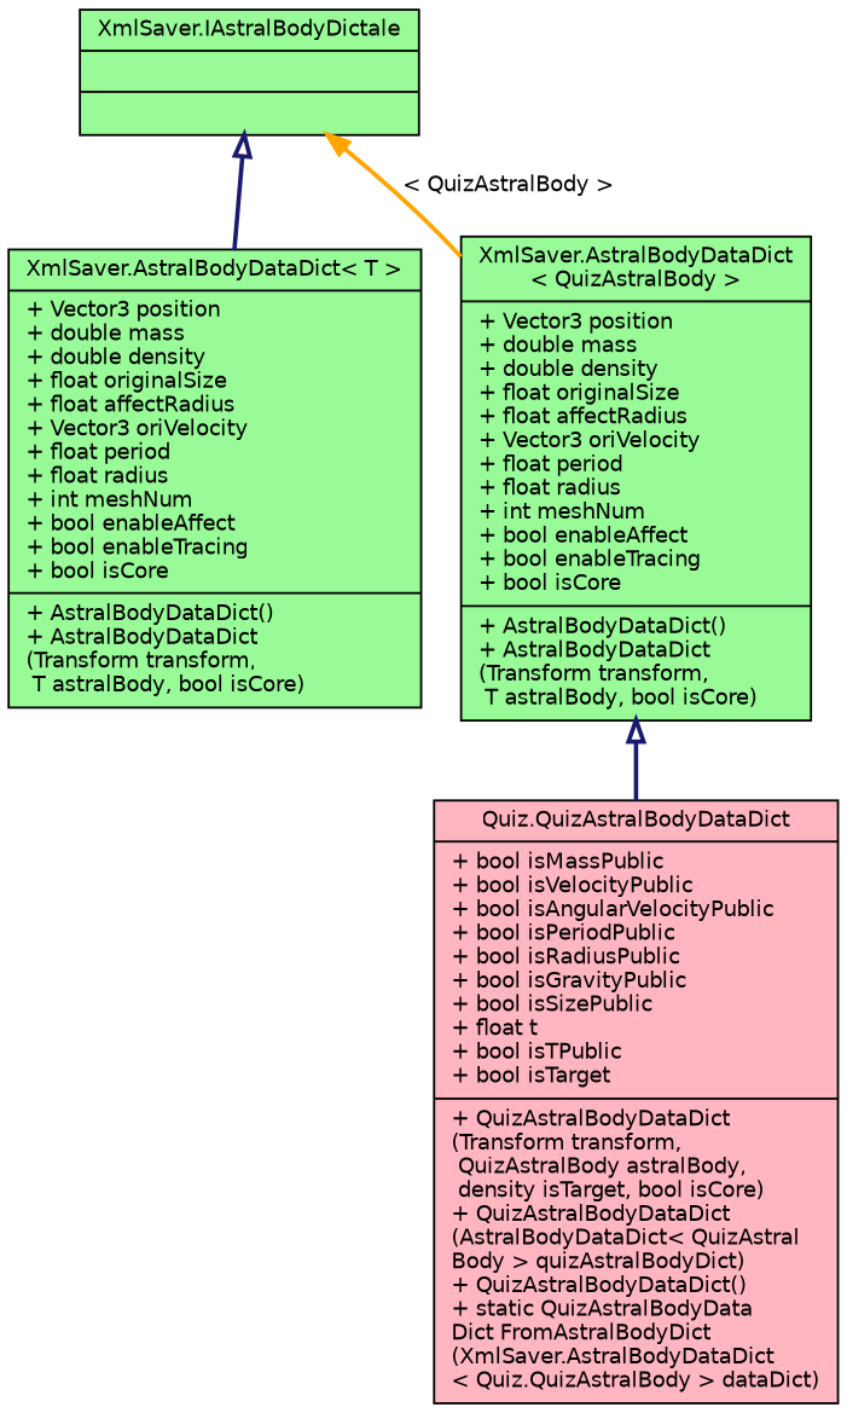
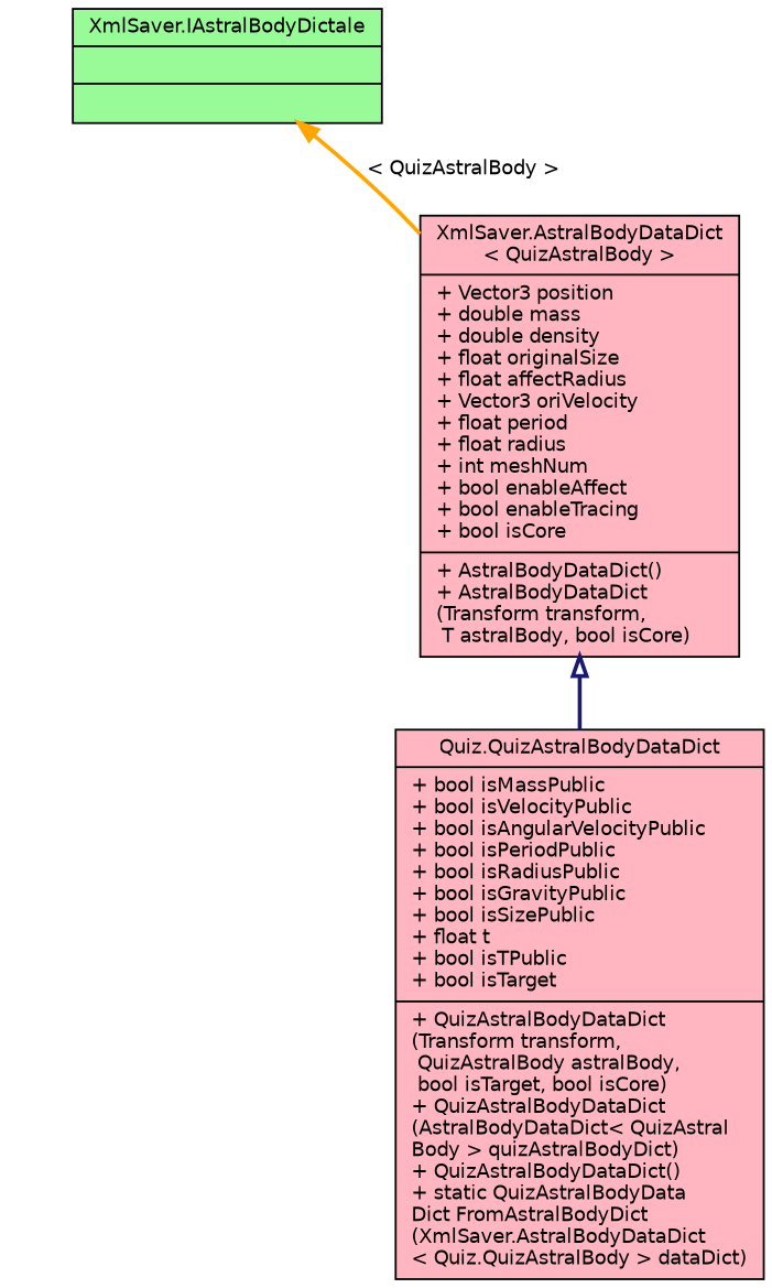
  digraph {
    node [color=black fillcolor=palegreen fontname=Helvetica fontsize=10 shape=record style=filled]
    edge [arrowtail=onormal color=midnightblue dir=back fontname=Helvetica fontsize=10 labelfontname=Helvetica labelfontsize=10 style=bold]
    n1 [fontcolor=black height=0.2 label="{XmlSaver.IAstralBodyDictale\n||}" width=0.4]
-   n2 [height=0.2 label="{XmlSaver.AstralBodyDataDict\< T \>\n|+ Vector3 position\l+ double mass\l+ double density\l+ float originalSize\l+ float affectRadius\l+ Vector3 oriVelocity\l+ float period\l+ float radius\l+ int meshNum\l+ bool enableAffect\l+ bool enableTracing\l+ bool isCore\l|+  AstralBodyDataDict()\l+  AstralBodyDataDict\l(Transform transform,\l T astralBody, bool isCore)\l}" width=0.4]
-   n3 [height=0.2 label="{XmlSaver.AstralBodyDataDict\l\< QuizAstralBody \>\n|+ Vector3 position\l+ double mass\l+ double density\l+ float originalSize\l+ float affectRadius\l+ Vector3 oriVelocity\l+ float period\l+ float radius\l+ int meshNum\l+ bool enableAffect\l+ bool enableTracing\l+ bool isCore\l|+  AstralBodyDataDict()\l+  AstralBodyDataDict\l(Transform transform,\l T astralBody, bool isCore)\l}" width=0.4]
-   n4 [fillcolor=lightpink height=0.2 label="{Quiz.QuizAstralBodyDataDict\n|+ bool isMassPublic\l+ bool isVelocityPublic\l+ bool isAngularVelocityPublic\l+ bool isPeriodPublic\l+ bool isRadiusPublic\l+ bool isGravityPublic\l+ bool isSizePublic\l+ float t\l+ bool isTPublic\l+ bool isTarget\l|+  QuizAstralBodyDataDict\l(Transform transform,\l QuizAstralBody astralBody,\l density isTarget, bool isCore)\l+  QuizAstralBodyDataDict\l(AstralBodyDataDict\< QuizAstral\lBody \> quizAstralBodyDict)\l+  QuizAstralBodyDataDict()\l+ static QuizAstralBodyData\lDict FromAstralBodyDict\l(XmlSaver.AstralBodyDataDict\l\< Quiz.QuizAstralBody \> dataDict)\l}" width=0.4]
-   n1 -> n2
+   n3 [fillcolor=lightpink height=0.2 label="{XmlSaver.AstralBodyDataDict\l\< QuizAstralBody \>\n|+ Vector3 position\l+ double mass\l+ double density\l+ float originalSize\l+ float affectRadius\l+ Vector3 oriVelocity\l+ float period\l+ float radius\l+ int meshNum\l+ bool enableAffect\l+ bool enableTracing\l+ bool isCore\l|+  AstralBodyDataDict()\l+  AstralBodyDataDict\l(Transform transform,\l T astralBody, bool isCore)\l}" width=0.4]
+   n4 [fillcolor=lightpink height=0.2 label="{Quiz.QuizAstralBodyDataDict\n|+ bool isMassPublic\l+ bool isVelocityPublic\l+ bool isAngularVelocityPublic\l+ bool isPeriodPublic\l+ bool isRadiusPublic\l+ bool isGravityPublic\l+ bool isSizePublic\l+ float t\l+ bool isTPublic\l+ bool isTarget\l|+  QuizAstralBodyDataDict\l(Transform transform,\l QuizAstralBody astralBody,\l bool isTarget, bool isCore)\l+  QuizAstralBodyDataDict\l(AstralBodyDataDict\< QuizAstral\lBody \> quizAstralBodyDict)\l+  QuizAstralBodyDataDict()\l+ static QuizAstralBodyData\lDict FromAstralBodyDict\l(XmlSaver.AstralBodyDataDict\l\< Quiz.QuizAstralBody \> dataDict)\l}" width=0.4]
    n1 -> n3 [color=orange label=" \< QuizAstralBody \>" arrowtail=""]
    n3 -> n4
  }
